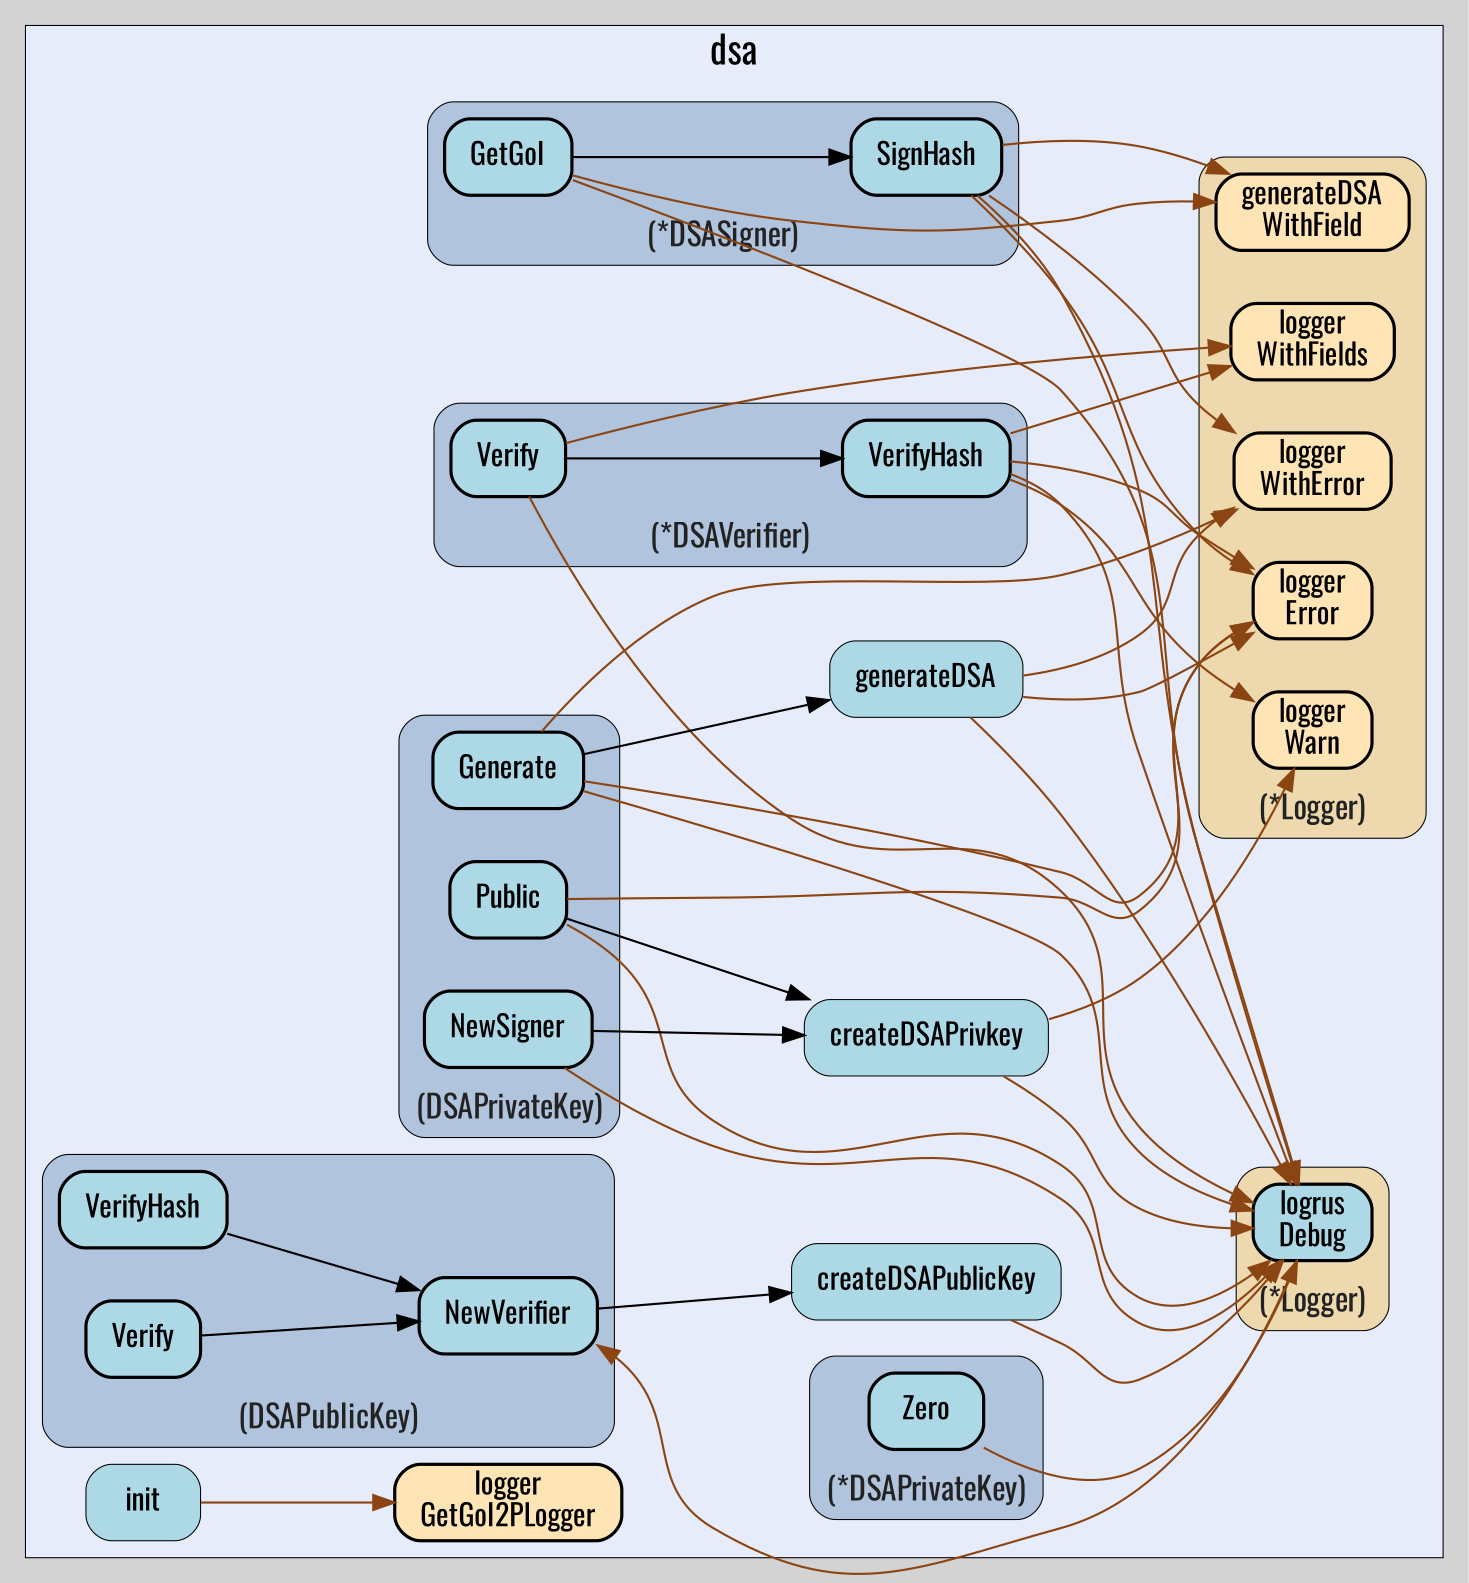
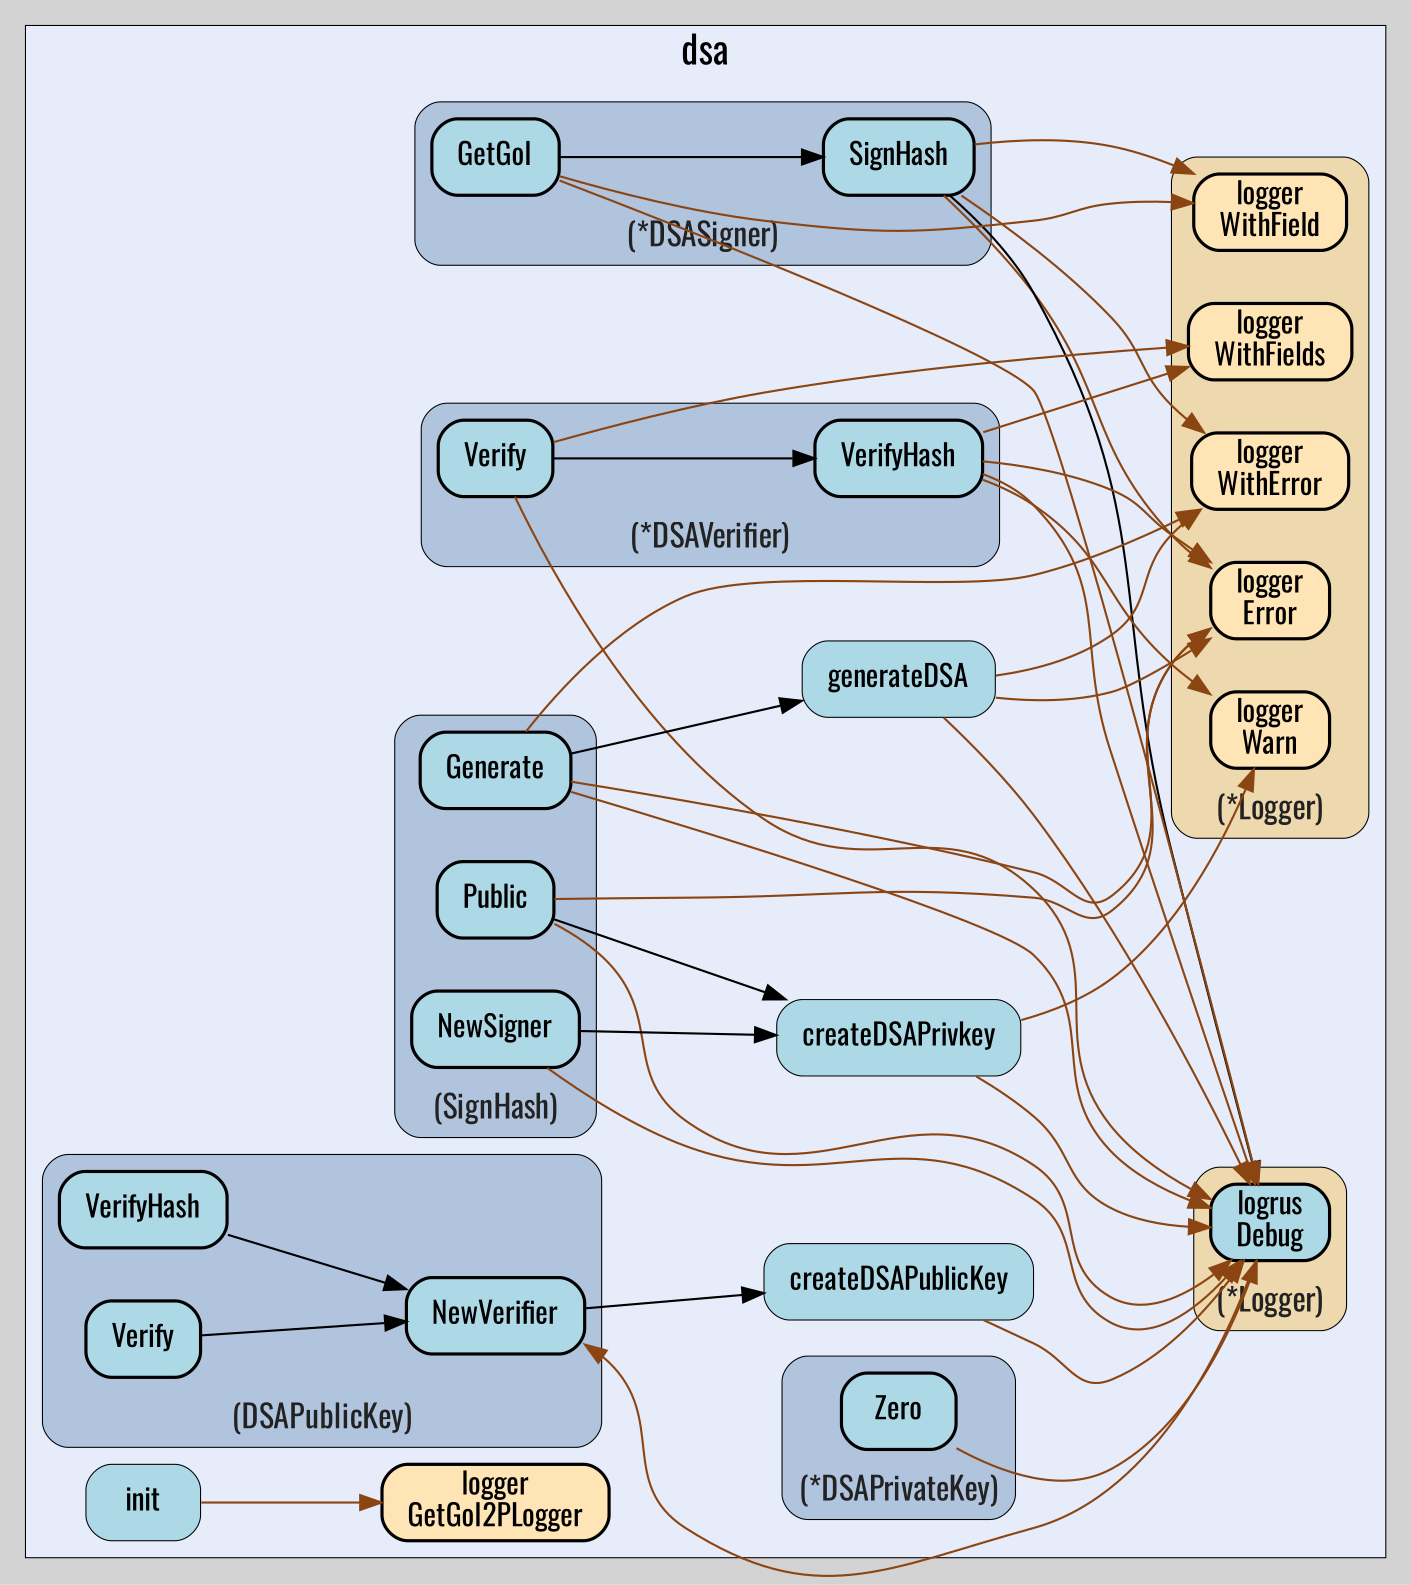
  digraph {
    bgcolor=lightgray
    fontname=Oswald
    fontsize=14
    labeljust=l
    nodesep=0.35
    penwidth=0.5
    rankdir=LR
    style=solid
    node [fillcolor=lightblue fontname=Oswald margin="0.16,0.0" penwidth=1.5 shape=box style="filled,rounded"]
    edge [color=saddlebrown fontname=Oswald minlen=2]
    n1 [label=Zero]
    n2 [label=SignHash]
    n3 [label=GetGoI]
    n4 [label=Verify]
    n5 [label=VerifyHash]
    n6 [fillcolor=moccasin label="logger\nWithError"]
    n7 [fillcolor=moccasin label="logger\nError"]
    n8 [fillcolor=moccasin label="logger\nWarn"]
-   n9 [fillcolor=moccasin label="generateDSA\nWithField"]
+   n9 [fillcolor=moccasin label="logger\nWithField"]
    n10 [fillcolor=moccasin label="logger\nWithFields"]
    n11 [label="logrus\nDebug"]
    n12 [label=Generate]
    n13 [label=Public]
    n14 [label=NewSigner]
    n15 [label=NewVerifier]
    n16 [label=Verify]
    n17 [label=VerifyHash]
    n18 [label=generateDSA penwidth=0.5]
    n19 [label=init penwidth=0.5]
    n20 [fillcolor=moccasin label="logger\nGetGoI2PLogger"]
    n21 [label=createDSAPrivkey penwidth=0.5]
    n22 [label=createDSAPublicKey penwidth=0.5]
    subgraph cluster_1 {
      bgcolor="#e6ecfa"
      fontsize=18
      label=dsa
      labeljust=c
      labelloc=t
      n18
      n19
      n20
      n21
      n22
      subgraph cluster_2 {
        bgcolor="#e6ecfa"
        fillcolor=lightsteelblue
        fontcolor="#222222"
        fontsize=15
        label="(*DSAPrivateKey)"
        labeljust=c
        labelloc=b
        style="rounded,filled"
        n1
      }
      subgraph cluster_3 {
        bgcolor="#e6ecfa"
        fillcolor=lightsteelblue
        fontcolor="#222222"
        fontsize=15
        label="(*DSASigner)"
        labeljust=c
        labelloc=b
        style="rounded,filled"
        n2
        n3
      }
      subgraph cluster_4 {
        bgcolor="#e6ecfa"
        fillcolor=lightsteelblue
        fontcolor="#222222"
        fontsize=15
        label="(*DSAVerifier)"
        labeljust=c
        labelloc=b
        style="rounded,filled"
        n4
        n5
      }
      subgraph cluster_5 {
        bgcolor="#e6ecfa"
        fillcolor=wheat2
        fontcolor="#222222"
        fontsize=15
        label="(*Logger)"
        labeljust=c
        labelloc=b
        style="rounded,filled"
        n6
        n7
        n8
        n9
        n10
      }
      subgraph cluster_6 {
        bgcolor="#e6ecfa"
        fillcolor=wheat2
        fontcolor="#222222"
        fontsize=15
        label="(*Logger)"
        labeljust=c
        labelloc=b
        style="rounded,filled"
        n11
      }
      subgraph cluster_7 {
        bgcolor="#e6ecfa"
        fillcolor=lightsteelblue
        fontcolor="#222222"
        fontsize=15
-       label="(DSAPrivateKey)"
+       label="(SignHash)"
        labeljust=c
        labelloc=b
        style="rounded,filled"
        n12
        n13
        n14
      }
      subgraph cluster_8 {
        bgcolor="#e6ecfa"
        fillcolor=lightsteelblue
        fontcolor="#222222"
        fontsize=15
        label="(DSAPublicKey)"
        labeljust=c
        labelloc=b
        style="rounded,filled"
        n15
        n16
        n17
      }
    }
    n1 -> n11
    n2 -> n6
    n2 -> n7
    n2 -> n9
-   n2 -> n11
+   n2 -> n11 [color=black]
    n3 -> n2 [color=""]
    n3 -> n9
    n3 -> n11
    n4 -> n5 [color=""]
    n4 -> n10
    n4 -> n11
    n5 -> n7
    n5 -> n8
    n5 -> n10
    n5 -> n11
    n11 -> n15
    n12 -> n6
    n12 -> n7
    n12 -> n11
    n12 -> n18 [color=""]
    n13 -> n7
    n13 -> n11
    n13 -> n21 [color=""]
    n14 -> n11
    n14 -> n21 [color=""]
    n15 -> n22 [color=""]
    n16 -> n15 [color=""]
    n17 -> n15 [color=""]
    n18 -> n6
    n18 -> n7
    n18 -> n11
    n19 -> n20
    n21 -> n8
    n21 -> n11
    n22 -> n11
  }
